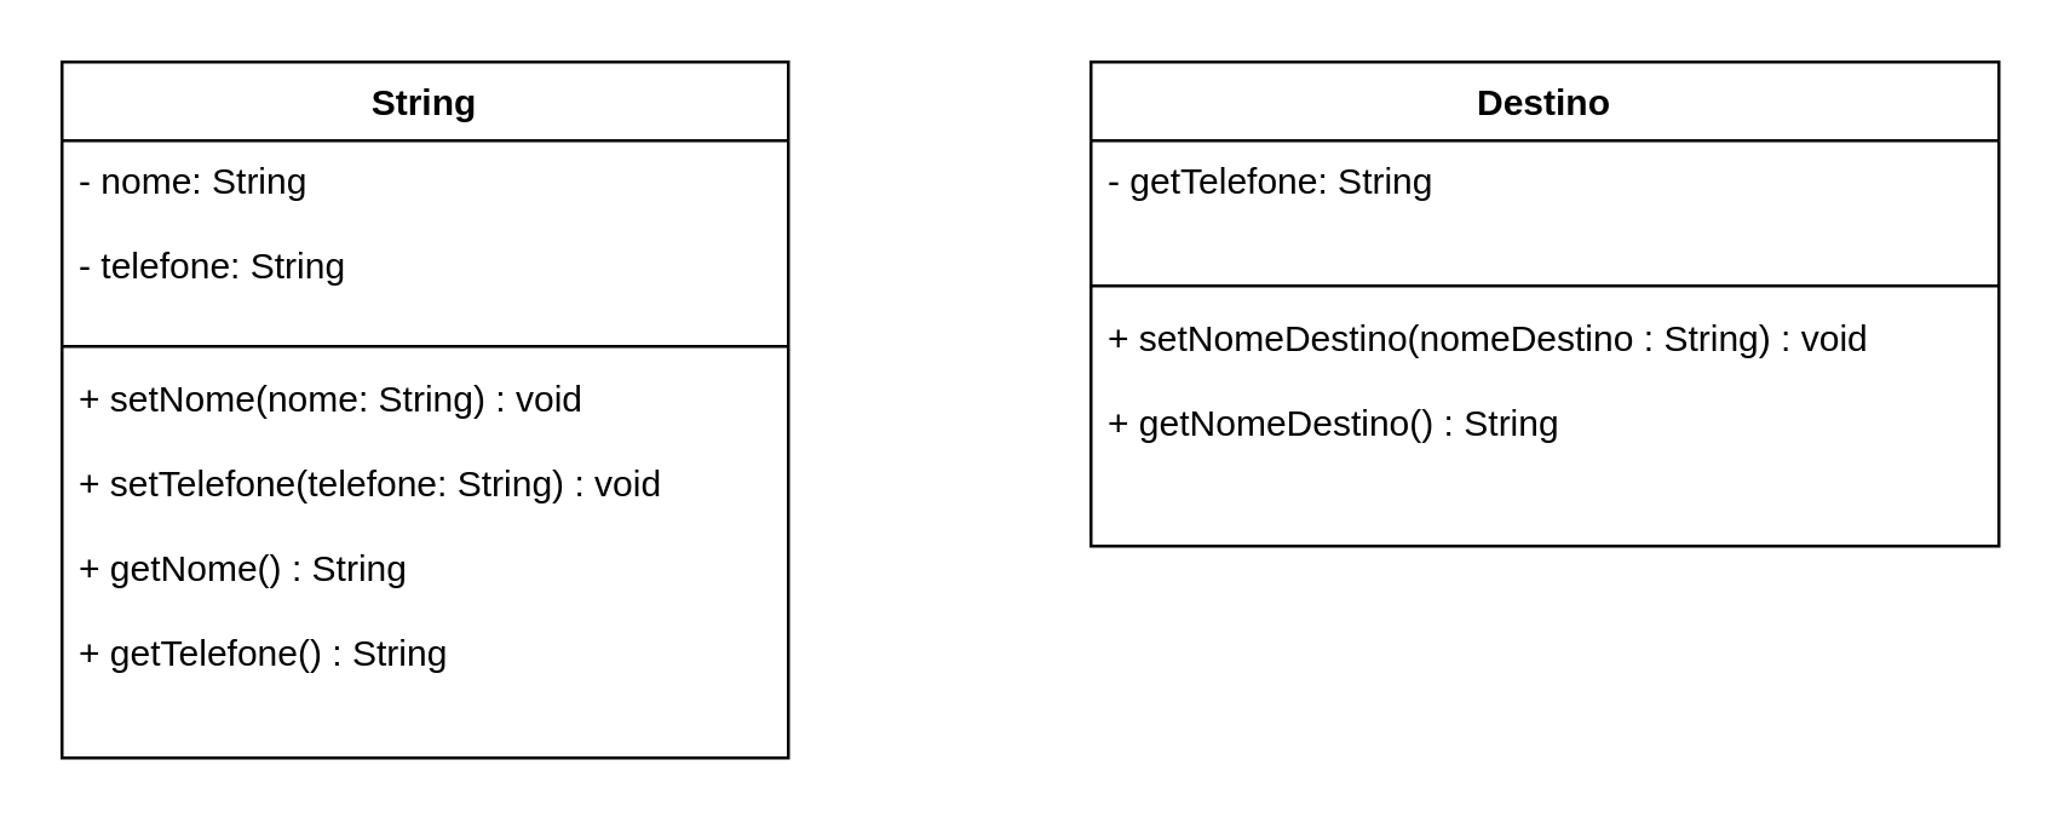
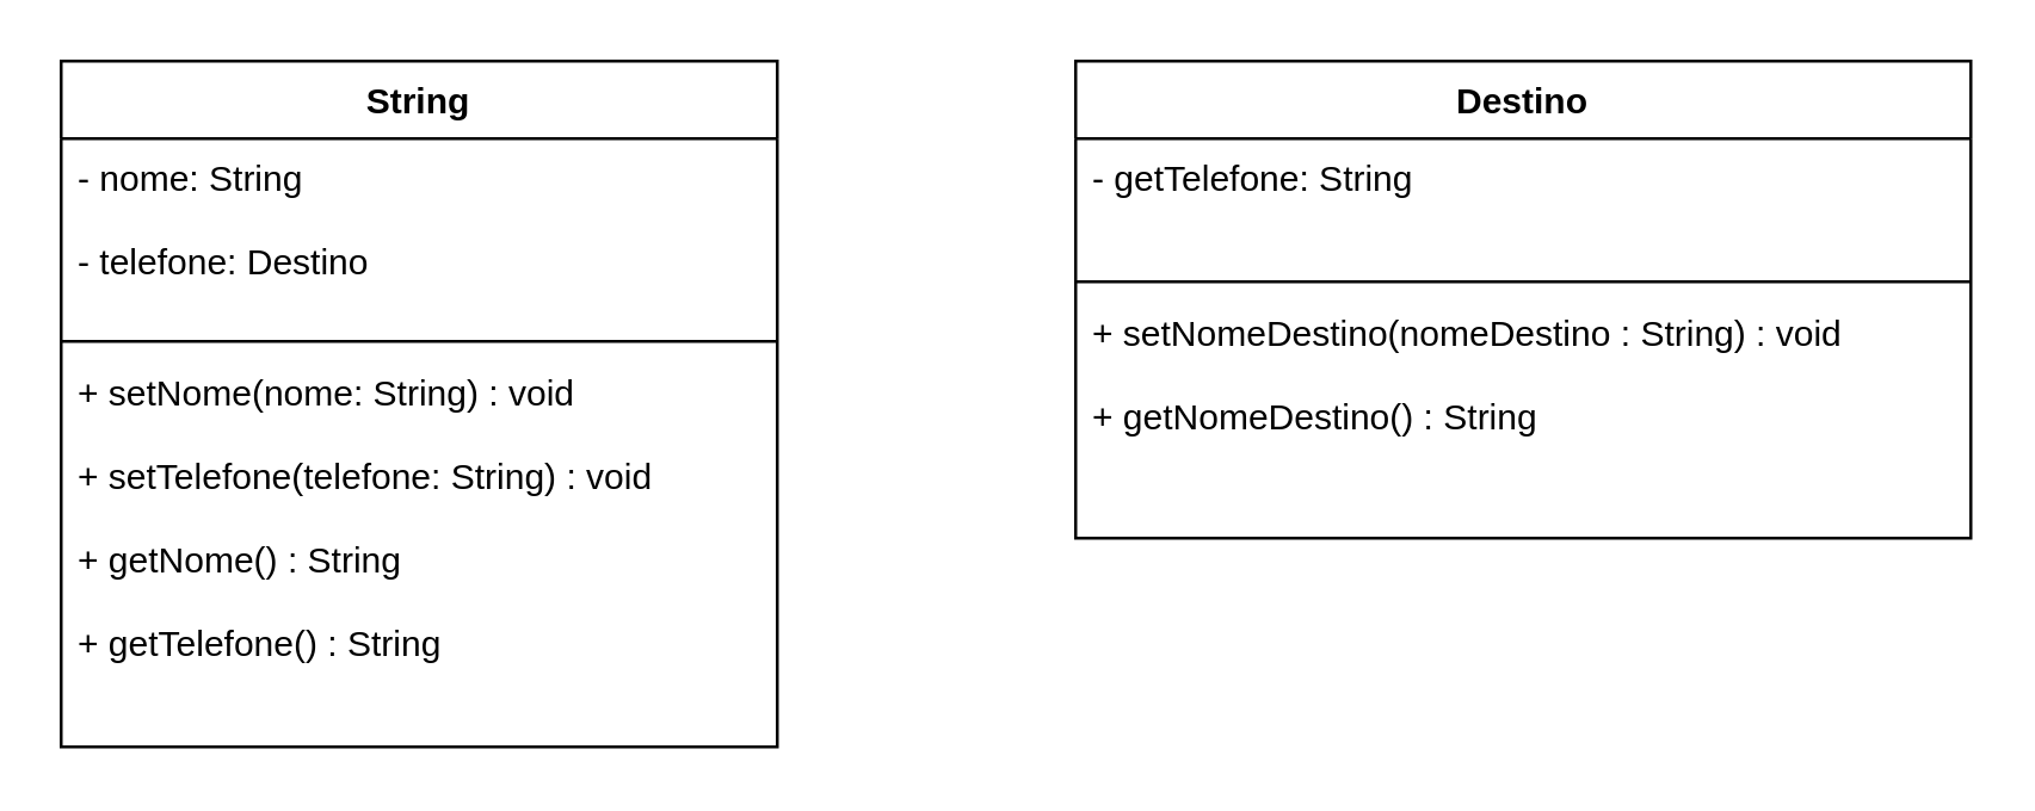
  <mxCell id="0" />
  <mxCell id="1" parent="0" />
  <mxCell id="2" value="String" style="swimlane;fontStyle=1;align=center;verticalAlign=top;childLayout=stackLayout;horizontal=1;startSize=26;horizontalStack=0;resizeParent=1;resizeParentMax=0;resizeLast=0;collapsible=1;marginBottom=0;" vertex="1" parent="1"><mxGeometry x="20" y="20" width="240" height="230" as="geometry" /></mxCell>
- <mxCell id="3" value="- nome: String&#10;&#10;- telefone: String" style="text;strokeColor=none;fillColor=none;align=left;verticalAlign=top;spacingLeft=4;spacingRight=4;overflow=hidden;rotatable=0;points=[[0,0.5],[1,0.5]];portConstraint=eastwest;" vertex="1" parent="2"><mxGeometry y="26" width="240" height="64" as="geometry" /></mxCell>
+ <mxCell id="3" value="- nome: String&#10;&#10;- telefone: Destino" style="text;strokeColor=none;fillColor=none;align=left;verticalAlign=top;spacingLeft=4;spacingRight=4;overflow=hidden;rotatable=0;points=[[0,0.5],[1,0.5]];portConstraint=eastwest;" vertex="1" parent="2"><mxGeometry y="26" width="240" height="64" as="geometry" /></mxCell>
  <mxCell id="4" value="" style="line;strokeWidth=1;fillColor=none;align=left;verticalAlign=middle;spacingTop=-1;spacingLeft=3;spacingRight=3;rotatable=0;labelPosition=right;points=[];portConstraint=eastwest;" vertex="1" parent="2"><mxGeometry y="90" width="240" height="8" as="geometry" /></mxCell>
  <mxCell id="5" value="+ setNome(nome: String) : void&#10;&#10;+ setTelefone(telefone: String) : void&#10;&#10;+ getNome() : String&#10;&#10;+ getTelefone() : String" style="text;strokeColor=none;fillColor=none;align=left;verticalAlign=top;spacingLeft=4;spacingRight=4;overflow=hidden;rotatable=0;points=[[0,0.5],[1,0.5]];portConstraint=eastwest;" vertex="1" parent="2"><mxGeometry y="98" width="240" height="132" as="geometry" /></mxCell>
  <mxCell id="6" value="Destino" style="swimlane;fontStyle=1;align=center;verticalAlign=top;childLayout=stackLayout;horizontal=1;startSize=26;horizontalStack=0;resizeParent=1;resizeParentMax=0;resizeLast=0;collapsible=1;marginBottom=0;" vertex="1" parent="1"><mxGeometry x="360" y="20" width="300" height="160" as="geometry" /></mxCell>
  <mxCell id="7" value="- getTelefone: String" style="text;strokeColor=none;fillColor=none;align=left;verticalAlign=top;spacingLeft=4;spacingRight=4;overflow=hidden;rotatable=0;points=[[0,0.5],[1,0.5]];portConstraint=eastwest;" vertex="1" parent="6"><mxGeometry y="26" width="300" height="44" as="geometry" /></mxCell>
  <mxCell id="8" value="" style="line;strokeWidth=1;fillColor=none;align=left;verticalAlign=middle;spacingTop=-1;spacingLeft=3;spacingRight=3;rotatable=0;labelPosition=right;points=[];portConstraint=eastwest;" vertex="1" parent="6"><mxGeometry y="70" width="300" height="8" as="geometry" /></mxCell>
  <mxCell id="9" value="+ setNomeDestino(nomeDestino : String) : void&#10;&#10;+ getNomeDestino() : String" style="text;strokeColor=none;fillColor=none;align=left;verticalAlign=top;spacingLeft=4;spacingRight=4;overflow=hidden;rotatable=0;points=[[0,0.5],[1,0.5]];portConstraint=eastwest;" vertex="1" parent="6"><mxGeometry y="78" width="300" height="82" as="geometry" /></mxCell>
